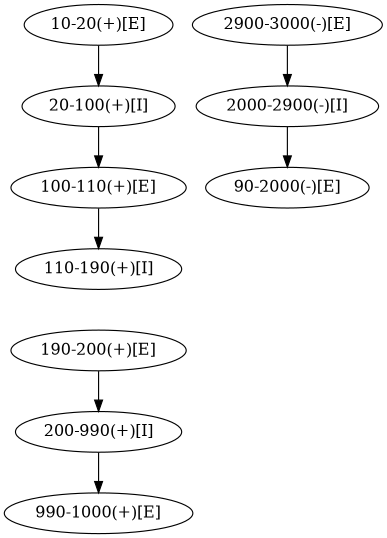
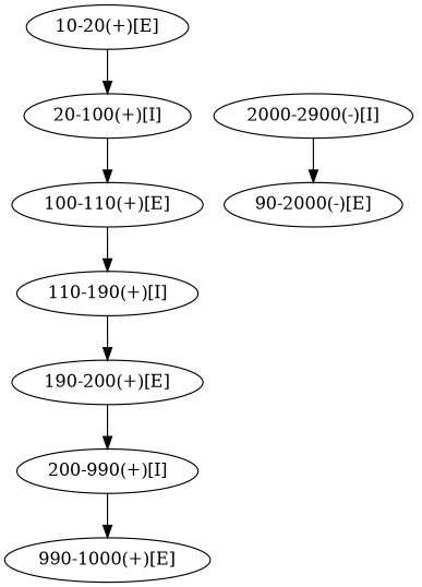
  strict digraph {
    node [ids="A.1.1"]
    "10-20(+)[E]" [ids="A.1.1.1"]
    "20-100(+)[I]"
    "100-110(+)[E]" [ids="A.1.1.2"]
    "110-190(+)[I]"
    "90-2000(-)[E]" [ids="A.2.1.1,B.1.1.1"]
    "2000-2900(-)[I]" [ids="B.1.1"]
    "990-1000(+)[E]" [ids="A.1.1.4"]
    "200-990(+)[I]"
-   "2900-3000(-)[E]" [ids="B.1.1.2"]
    "190-200(+)[E]" [ids="A.1.1.3"]
    "10-20(+)[E]" -> "20-100(+)[I]"
    "20-100(+)[I]" -> "100-110(+)[E]"
    "100-110(+)[E]" -> "110-190(+)[I]"
+   "110-190(+)[I]" -> "190-200(+)[E]"
    "2000-2900(-)[I]" -> "90-2000(-)[E]"
    "200-990(+)[I]" -> "990-1000(+)[E]"
-   "2900-3000(-)[E]" -> "2000-2900(-)[I]"
    "190-200(+)[E]" -> "200-990(+)[I]"
  }
